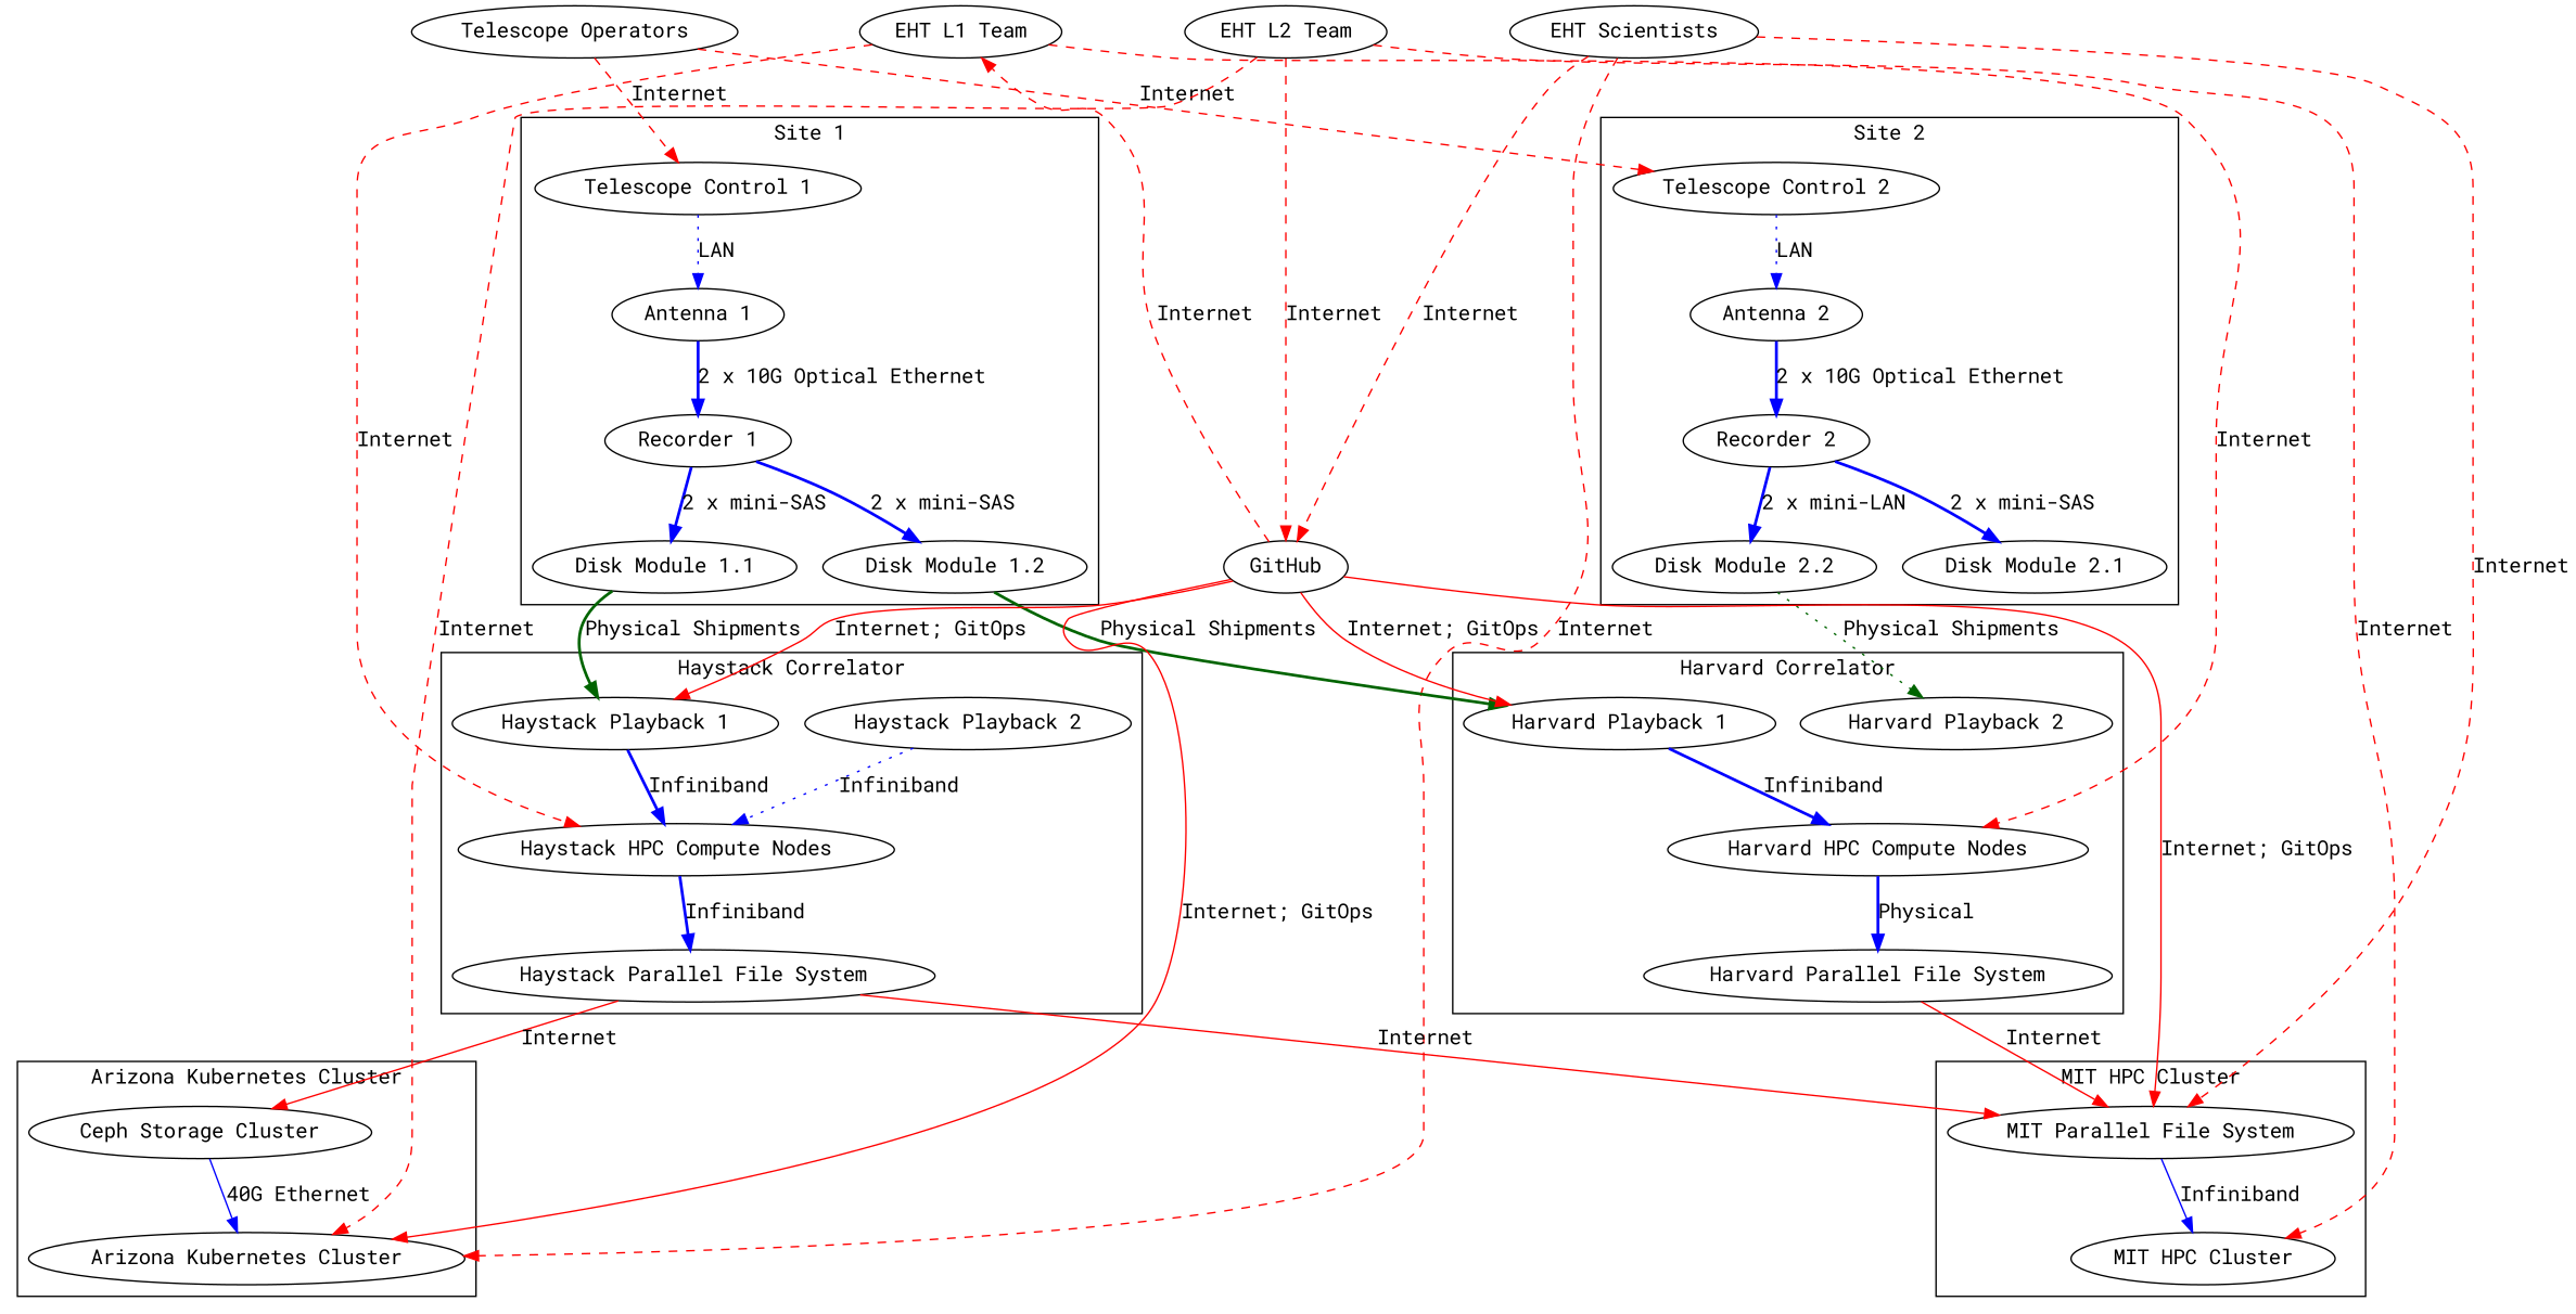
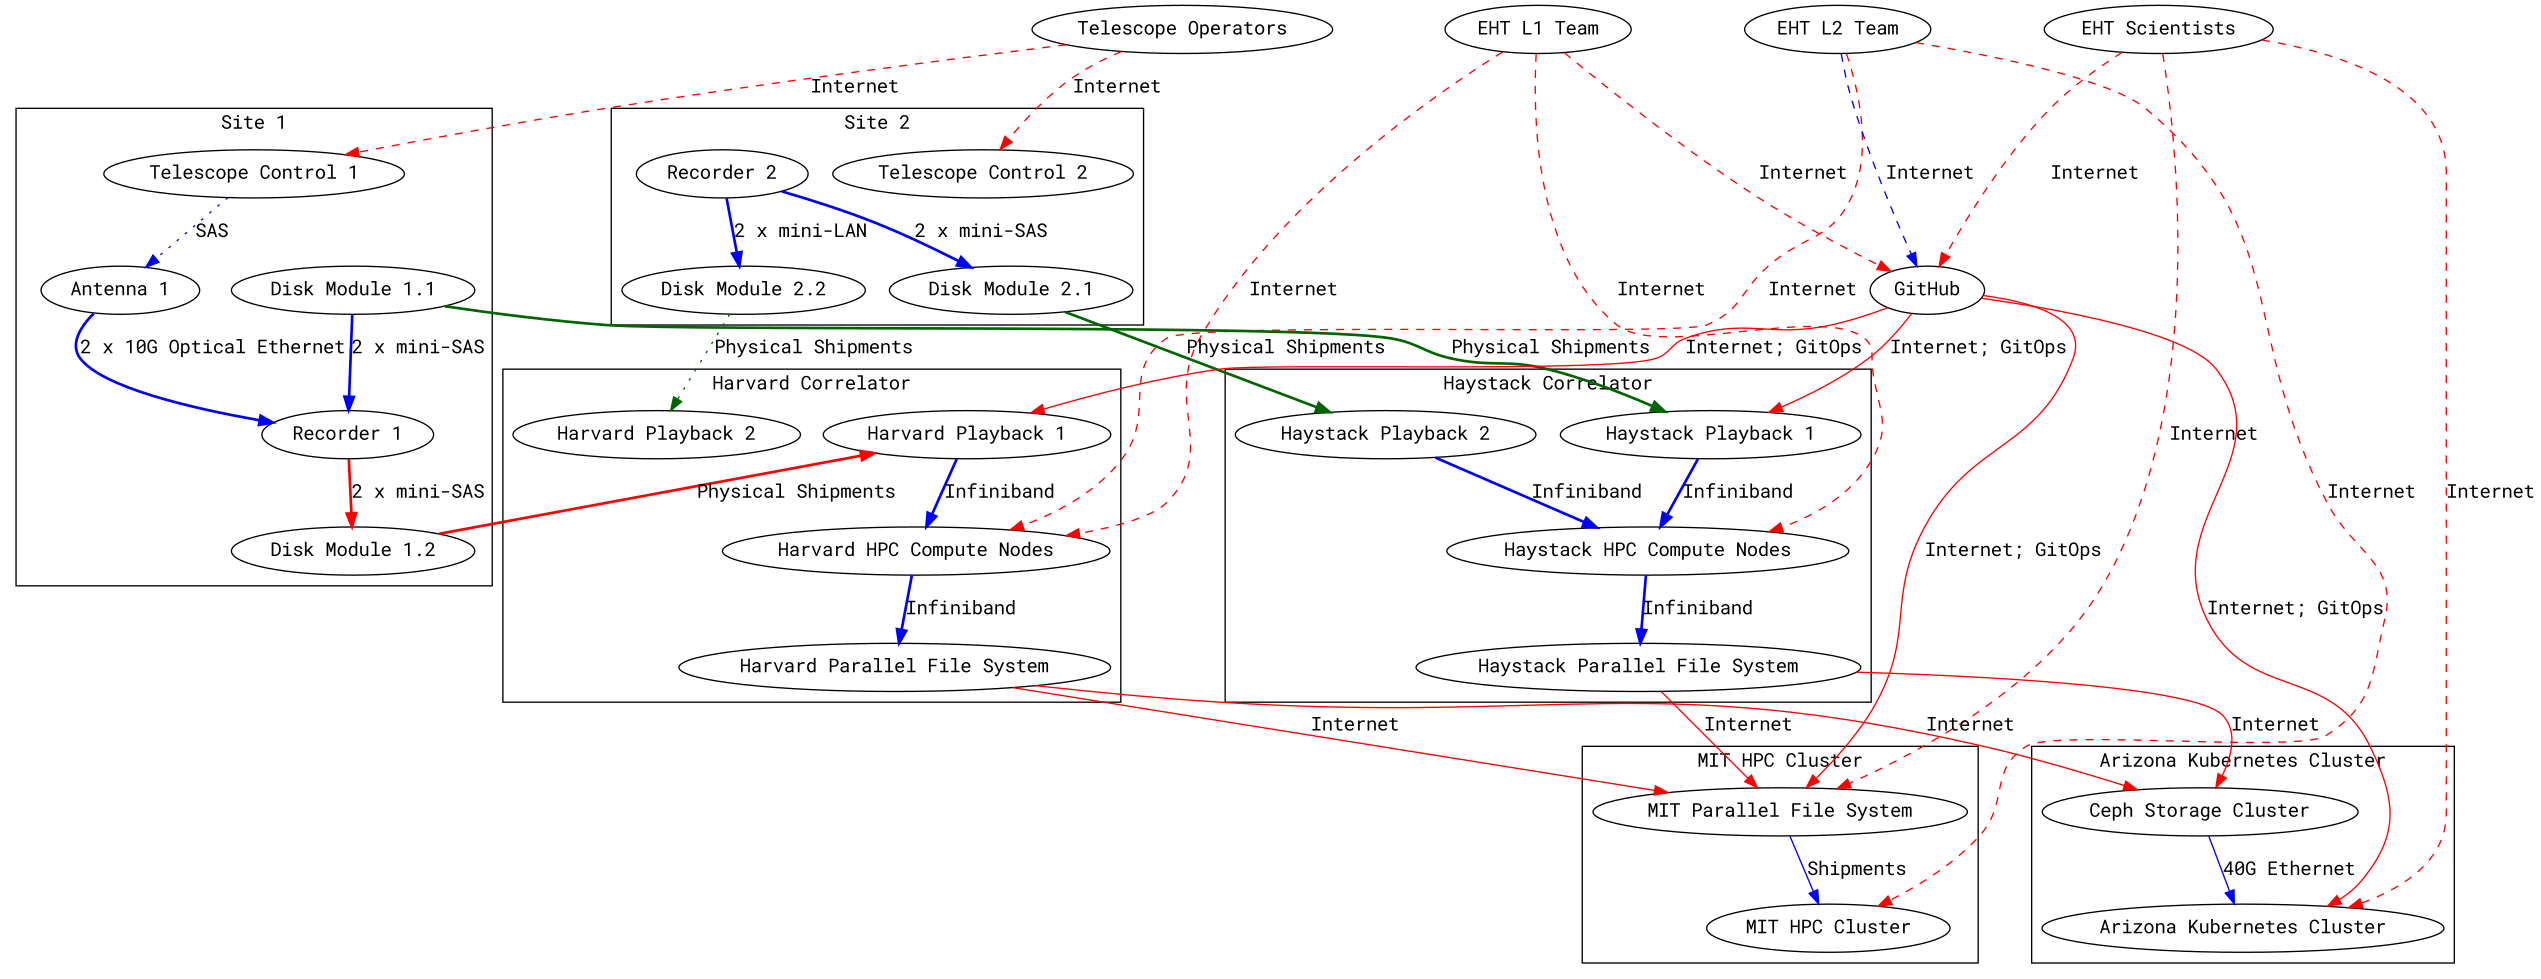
  digraph {
    compound=true
    fontname="Roboto Mono"
    node [fontname="Roboto Mono"]
    edge [color=red fontname="Roboto Mono" style=bold]
    "Telescope Operators"
    "EHT L1 Team"
    "EHT L2 Team"
    "EHT Scientists"
    "Haystack HPC Compute Nodes"
    "Haystack Parallel File System"
    "Haystack Playback 1"
    "Haystack Playback 2"
    "Harvard HPC Compute Nodes"
    "Harvard Parallel File System"
    "Harvard Playback 1"
    "Harvard Playback 2"
    "MIT Parallel File System"
    "MIT HPC Cluster"
    "Ceph Storage Cluster"
    "Arizona Kubernetes Cluster"
    "Telescope Control 1"
    "Antenna 1"
    "Recorder 1"
    "Disk Module 1.1"
    "Disk Module 1.2"
    "Telescope Control 2"
-   "Antenna 2"
    "Recorder 2"
    "Disk Module 2.1"
    "Disk Module 2.2"
    GitHub
    subgraph sub_1 {
      rank=same
      "Telescope Operators"
      "EHT L1 Team"
      "EHT L2 Team"
      "EHT Scientists"
    }
    subgraph cluster_2 {
      label="Haystack Correlator"
      "Haystack HPC Compute Nodes"
      "Haystack Parallel File System"
      "Haystack Playback 1"
      "Haystack Playback 2"
    }
    subgraph cluster_3 {
      label="Harvard Correlator"
      "Harvard HPC Compute Nodes"
      "Harvard Parallel File System"
      "Harvard Playback 1"
      "Harvard Playback 2"
    }
    subgraph cluster_4 {
      label="MIT HPC Cluster"
      "MIT Parallel File System"
      "MIT HPC Cluster"
    }
    subgraph cluster_5 {
      label="Arizona Kubernetes Cluster"
      "Ceph Storage Cluster"
      "Arizona Kubernetes Cluster"
    }
    subgraph cluster_6 {
      label="Site 1"
      "Telescope Control 1"
      "Antenna 1"
      "Recorder 1"
      "Disk Module 1.1"
      "Disk Module 1.2"
    }
    subgraph cluster_7 {
      label="Site 2"
      "Telescope Control 2"
-     "Antenna 2"
      "Recorder 2"
      "Disk Module 2.1"
      "Disk Module 2.2"
    }
    "Telescope Operators" -> "EHT L1 Team" [label=Internet style=invis weight=10]
    "Telescope Operators" -> "Telescope Control 1" [label=Internet style=dashed]
    "Telescope Operators" -> "Telescope Control 2" [label=Internet style=dashed]
    "EHT L1 Team" -> "EHT L2 Team" [label=Internet style=invis weight=10]
    "EHT L1 Team" -> "Haystack HPC Compute Nodes" [label=Internet style=dashed]
    "EHT L1 Team" -> "Harvard HPC Compute Nodes" [label=Internet style=dashed]
-   GitHub -> "EHT L1 Team" [label=Internet style=dashed]
+   "EHT L1 Team" -> GitHub [label=Internet style=dashed]
    "EHT L2 Team" -> "EHT Scientists" [label=Internet style=invis weight=10]
    "EHT L2 Team" -> "MIT HPC Cluster" [label=Internet style=dashed]
-   "EHT L2 Team" -> "Arizona Kubernetes Cluster" [label=Internet style=dashed]
-   "EHT L2 Team" -> GitHub [label=Internet style=dashed]
+   "EHT L2 Team" -> "Harvard HPC Compute Nodes" [label=Internet style=dashed]
+   "EHT L2 Team" -> GitHub [color=blue label=Internet style=dashed]
    "EHT Scientists" -> "MIT Parallel File System" [label=Internet style=dashed]
    "EHT Scientists" -> "Arizona Kubernetes Cluster" [label=Internet style=dashed]
    "EHT Scientists" -> GitHub [label=Internet style=dashed]
    "Haystack HPC Compute Nodes" -> "Haystack Parallel File System" [color=blue label=Infiniband]
    "Haystack Parallel File System" -> "MIT Parallel File System" [label=Internet style=solid]
    "Haystack Parallel File System" -> "Ceph Storage Cluster" [label=Internet style=solid]
    "Haystack Playback 1" -> "Haystack HPC Compute Nodes" [color=blue label=Infiniband]
-   "Haystack Playback 2" -> "Haystack HPC Compute Nodes" [color=blue label=Infiniband style=dotted]
-   "Harvard HPC Compute Nodes" -> "Harvard Parallel File System" [color=blue label=Physical]
+   "Haystack Playback 2" -> "Haystack HPC Compute Nodes" [color=blue label=Infiniband]
+   "Harvard HPC Compute Nodes" -> "Harvard Parallel File System" [color=blue label=Infiniband]
    "Harvard Parallel File System" -> "MIT Parallel File System" [label=Internet style=solid]
+   "Harvard Parallel File System" -> "Ceph Storage Cluster" [label=Internet style=solid]
    "Harvard Playback 1" -> "Harvard HPC Compute Nodes" [color=blue label=Infiniband]
-   "MIT Parallel File System" -> "MIT HPC Cluster" [color=blue label=Infiniband style=solid]
+   "MIT Parallel File System" -> "MIT HPC Cluster" [color=blue label=Shipments style=solid]
    "Ceph Storage Cluster" -> "Arizona Kubernetes Cluster" [color=blue label="40G Ethernet" style=solid]
-   "Telescope Control 1" -> "Antenna 1" [color=blue label=LAN style=dotted]
+   "Telescope Control 1" -> "Antenna 1" [color=blue label=SAS style=dotted]
    "Antenna 1" -> "Recorder 1" [color=blue label="2 x 10G Optical Ethernet"]
-   "Recorder 1" -> "Disk Module 1.1" [color=blue label="2 x mini-SAS"]
-   "Recorder 1" -> "Disk Module 1.2" [color=blue label="2 x mini-SAS"]
+   "Disk Module 1.1" -> "Recorder 1" [color=blue label="2 x mini-SAS"]
+   "Recorder 1" -> "Disk Module 1.2" [label="2 x mini-SAS"]
    "Disk Module 1.1" -> "Haystack Playback 1" [color=darkgreen label="Physical Shipments"]
-   "Disk Module 1.2" -> "Harvard Playback 1" [color=darkgreen label="Physical Shipments"]
-   "Telescope Control 2" -> "Antenna 2" [color=blue label=LAN style=dotted]
-   "Antenna 2" -> "Recorder 2" [color=blue label="2 x 10G Optical Ethernet"]
+   "Disk Module 1.2" -> "Harvard Playback 1" [label="Physical Shipments"]
    "Recorder 2" -> "Disk Module 2.1" [color=blue label="2 x mini-SAS"]
    "Recorder 2" -> "Disk Module 2.2" [color=blue label="2 x mini-LAN"]
+   "Disk Module 2.1" -> "Haystack Playback 2" [color=darkgreen label="Physical Shipments"]
    "Disk Module 2.2" -> "Harvard Playback 2" [color=darkgreen label="Physical Shipments" style=dotted]
    GitHub -> "Haystack Playback 1" [label="Internet; GitOps" style=solid]
    GitHub -> "Harvard Playback 1" [label="Internet; GitOps" style=solid]
    GitHub -> "MIT Parallel File System" [label="Internet; GitOps" style=solid]
    GitHub -> "Arizona Kubernetes Cluster" [label="Internet; GitOps" style=solid]
  }
